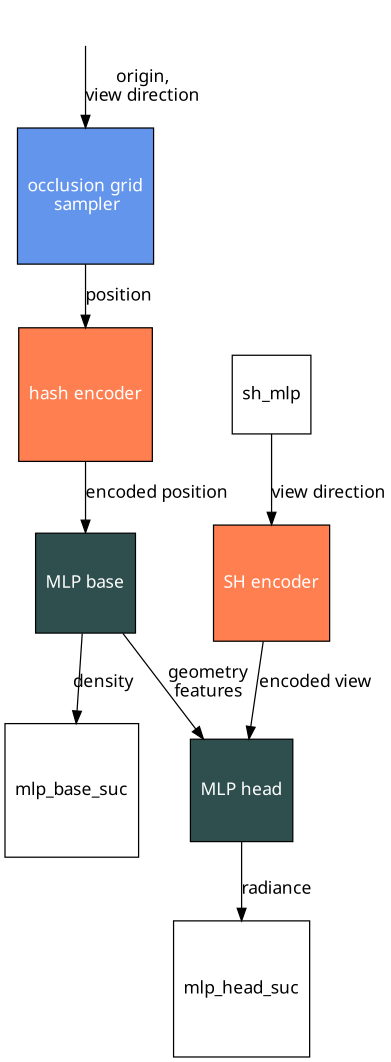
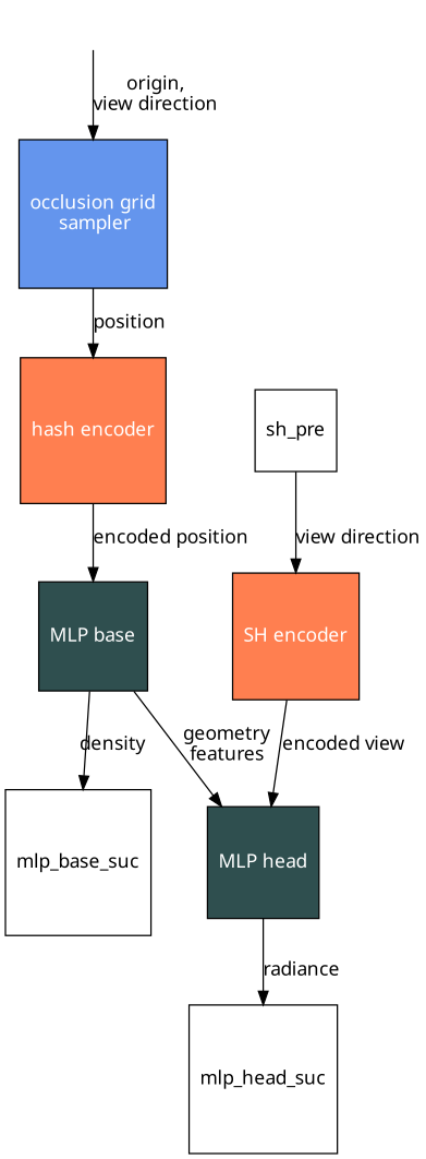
  digraph {
    splines=FALSE
    fontname="Noto Sans"
    node [style=filled fontname="Noto Sans" fontcolor=white shape=square]
    edge [fontname="Noto Sans"]
    occ_pre [height=0 style=invis width=0 fontcolor="" shape=""]
    n2 [fillcolor=cornflowerblue label="occlusion grid\n sampler"]
    n3 [fillcolor=coral label="hash encoder"]
    n4 [fillcolor=darkslategray label="MLP base"]
-   sh_pre [height=0 width=0 label=sh_mlp style="" fontcolor=""]
+   sh_pre [height=0 width=0 style="" fontcolor=""]
    n6 [fillcolor=coral label="SH encoder"]
    n7 [fillcolor=darkslategray label="MLP head"]
    mlp_base_suc [height=0 width=0 style="" fontcolor=""]
    mlp_head_suc [height=0 width=0 style="" fontcolor=""]
    occ_pre -> n2 [label="origin,\nview direction"]
    n2 -> n3 [label=position]
    n3 -> n4 [label="encoded position"]
    n4 -> n7 [label="geometry\nfeatures"]
    n4 -> mlp_base_suc [label=density]
    sh_pre -> n6 [label="view direction"]
    n6 -> n7 [label="encoded view"]
    n7 -> mlp_head_suc [label=radiance]
  }
